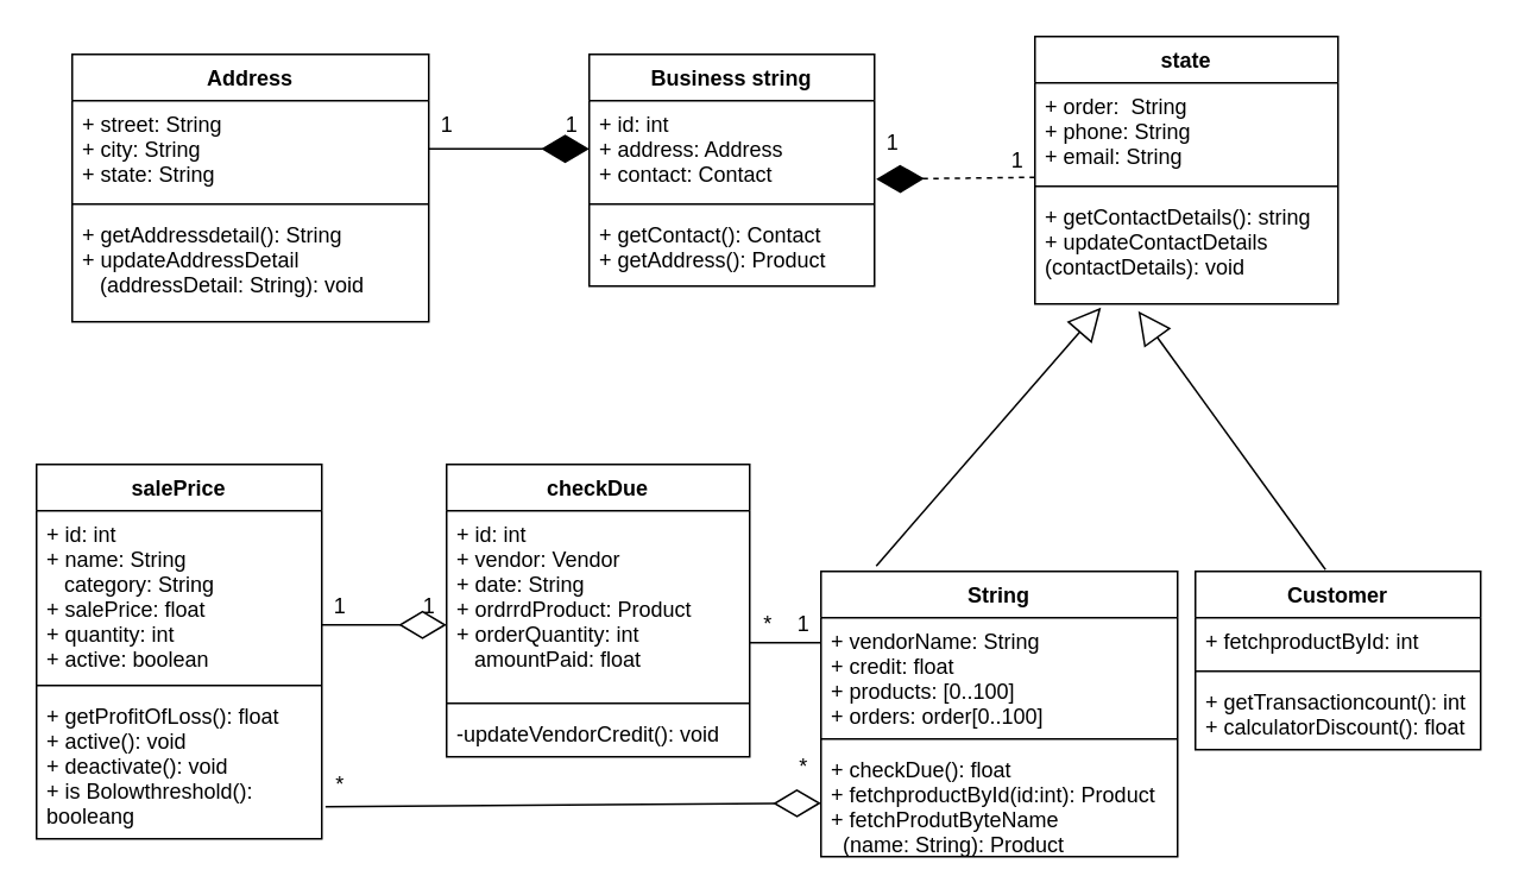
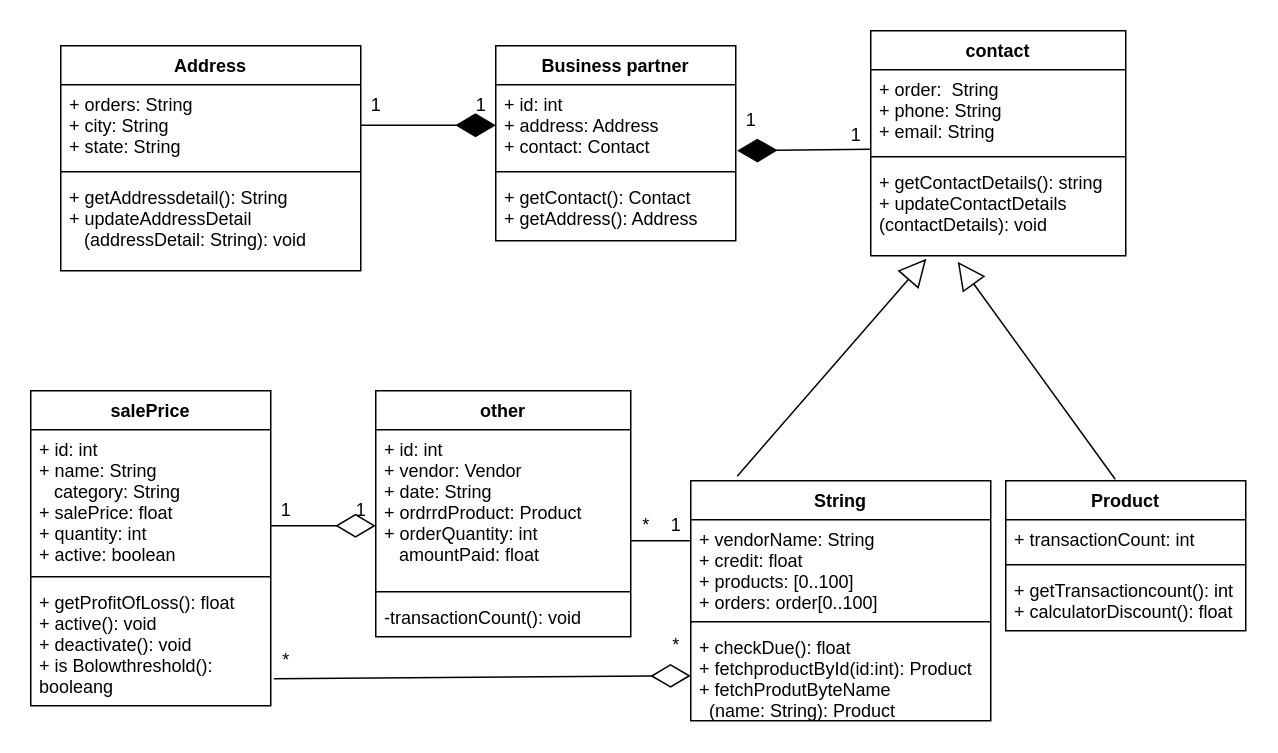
  <mxCell id="0" />
  <mxCell id="1" parent="0" />
  <mxCell id="2" value="Address" style="swimlane;fontStyle=1;align=center;verticalAlign=top;childLayout=stackLayout;horizontal=1;startSize=26;horizontalStack=0;resizeParent=1;resizeParentMax=0;resizeLast=0;collapsible=1;marginBottom=0;" parent="1" vertex="1"><mxGeometry x="40" y="30" width="200" height="150" as="geometry" /></mxCell>
- <mxCell id="3" value="+ street: String&#10;+ city: String&#10;+ state: String" style="text;strokeColor=none;fillColor=none;align=left;verticalAlign=top;spacingLeft=4;spacingRight=4;overflow=hidden;rotatable=0;points=[[0,0.5],[1,0.5]];portConstraint=eastwest;" parent="2" vertex="1"><mxGeometry y="26" width="200" height="54" as="geometry" /></mxCell>
+ <mxCell id="3" value="+ orders: String&#10;+ city: String&#10;+ state: String" style="text;strokeColor=none;fillColor=none;align=left;verticalAlign=top;spacingLeft=4;spacingRight=4;overflow=hidden;rotatable=0;points=[[0,0.5],[1,0.5]];portConstraint=eastwest;" parent="2" vertex="1"><mxGeometry y="26" width="200" height="54" as="geometry" /></mxCell>
  <mxCell id="4" value="" style="line;strokeWidth=1;fillColor=none;align=left;verticalAlign=middle;spacingTop=-1;spacingLeft=3;spacingRight=3;rotatable=0;labelPosition=right;points=[];portConstraint=eastwest;" parent="2" vertex="1"><mxGeometry y="80" width="200" height="8" as="geometry" /></mxCell>
  <mxCell id="5" value="+ getAddressdetail(): String&#10;+ updateAddressDetail&#10;   (addressDetail: String): void" style="text;strokeColor=none;fillColor=none;align=left;verticalAlign=top;spacingLeft=4;spacingRight=4;overflow=hidden;rotatable=0;points=[[0,0.5],[1,0.5]];portConstraint=eastwest;" parent="2" vertex="1"><mxGeometry y="88" width="200" height="62" as="geometry" /></mxCell>
- <mxCell id="6" value="Business string" style="swimlane;fontStyle=1;align=center;verticalAlign=top;childLayout=stackLayout;horizontal=1;startSize=26;horizontalStack=0;resizeParent=1;resizeParentMax=0;resizeLast=0;collapsible=1;marginBottom=0;" parent="1" vertex="1"><mxGeometry x="330" y="30" width="160" height="130" as="geometry" /></mxCell>
+ <mxCell id="6" value="Business partner" style="swimlane;fontStyle=1;align=center;verticalAlign=top;childLayout=stackLayout;horizontal=1;startSize=26;horizontalStack=0;resizeParent=1;resizeParentMax=0;resizeLast=0;collapsible=1;marginBottom=0;" parent="1" vertex="1"><mxGeometry x="330" y="30" width="160" height="130" as="geometry" /></mxCell>
  <mxCell id="7" value="+ id: int &#10;+ address: Address&#10;+ contact: Contact" style="text;strokeColor=none;fillColor=none;align=left;verticalAlign=top;spacingLeft=4;spacingRight=4;overflow=hidden;rotatable=0;points=[[0,0.5],[1,0.5]];portConstraint=eastwest;" parent="6" vertex="1"><mxGeometry y="26" width="160" height="54" as="geometry" /></mxCell>
  <mxCell id="8" value="" style="line;strokeWidth=1;fillColor=none;align=left;verticalAlign=middle;spacingTop=-1;spacingLeft=3;spacingRight=3;rotatable=0;labelPosition=right;points=[];portConstraint=eastwest;" parent="6" vertex="1"><mxGeometry y="80" width="160" height="8" as="geometry" /></mxCell>
- <mxCell id="9" value="+ getContact(): Contact&#10;+ getAddress(): Product" style="text;strokeColor=none;fillColor=none;align=left;verticalAlign=top;spacingLeft=4;spacingRight=4;overflow=hidden;rotatable=0;points=[[0,0.5],[1,0.5]];portConstraint=eastwest;" parent="6" vertex="1"><mxGeometry y="88" width="160" height="42" as="geometry" /></mxCell>
- <mxCell id="10" value="state" style="swimlane;fontStyle=1;align=center;verticalAlign=top;childLayout=stackLayout;horizontal=1;startSize=26;horizontalStack=0;resizeParent=1;resizeParentMax=0;resizeLast=0;collapsible=1;marginBottom=0;" parent="1" vertex="1"><mxGeometry x="580" width="170" height="150" as="geometry" y="20" /></mxCell>
+ <mxCell id="9" value="+ getContact(): Contact&#10;+ getAddress(): Address" style="text;strokeColor=none;fillColor=none;align=left;verticalAlign=top;spacingLeft=4;spacingRight=4;overflow=hidden;rotatable=0;points=[[0,0.5],[1,0.5]];portConstraint=eastwest;" parent="6" vertex="1"><mxGeometry y="88" width="160" height="42" as="geometry" /></mxCell>
+ <mxCell id="10" value="contact" style="swimlane;fontStyle=1;align=center;verticalAlign=top;childLayout=stackLayout;horizontal=1;startSize=26;horizontalStack=0;resizeParent=1;resizeParentMax=0;resizeLast=0;collapsible=1;marginBottom=0;" parent="1" vertex="1"><mxGeometry x="580" width="170" height="150" as="geometry" y="20" /></mxCell>
  <mxCell id="11" value="+ order:  String&#10;+ phone: String&#10;+ email: String" style="text;strokeColor=none;fillColor=none;align=left;verticalAlign=top;spacingLeft=4;spacingRight=4;overflow=hidden;rotatable=0;points=[[0,0.5],[1,0.5]];portConstraint=eastwest;" parent="10" vertex="1"><mxGeometry y="26" width="170" height="54" as="geometry" /></mxCell>
  <mxCell id="12" value="" style="line;strokeWidth=1;fillColor=none;align=left;verticalAlign=middle;spacingTop=-1;spacingLeft=3;spacingRight=3;rotatable=0;labelPosition=right;points=[];portConstraint=eastwest;" parent="10" vertex="1"><mxGeometry y="80" width="170" height="8" as="geometry" /></mxCell>
  <mxCell id="13" value="+ getContactDetails(): string&#10;+ updateContactDetails&#10;(contactDetails): void" style="text;strokeColor=none;fillColor=none;align=left;verticalAlign=top;spacingLeft=4;spacingRight=4;overflow=hidden;rotatable=0;points=[[0,0.5],[1,0.5]];portConstraint=eastwest;" parent="10" vertex="1"><mxGeometry y="88" width="170" height="62" as="geometry" /></mxCell>
  <mxCell id="14" value="salePrice" style="swimlane;fontStyle=1;align=center;verticalAlign=top;childLayout=stackLayout;horizontal=1;startSize=26;horizontalStack=0;resizeParent=1;resizeParentMax=0;resizeLast=0;collapsible=1;marginBottom=0;" parent="1" vertex="1"><mxGeometry x="20" y="260" width="160" height="210" as="geometry" /></mxCell>
  <mxCell id="15" value="+ id: int&#10;+ name: String&#10;   category: String&#10;+ salePrice: float&#10;+ quantity: int&#10;+ active: boolean" style="text;strokeColor=none;fillColor=none;align=left;verticalAlign=top;spacingLeft=4;spacingRight=4;overflow=hidden;rotatable=0;points=[[0,0.5],[1,0.5]];portConstraint=eastwest;" parent="14" vertex="1"><mxGeometry y="26" width="160" height="94" as="geometry" /></mxCell>
  <mxCell id="16" value="" style="line;strokeWidth=1;fillColor=none;align=left;verticalAlign=middle;spacingTop=-1;spacingLeft=3;spacingRight=3;rotatable=0;labelPosition=right;points=[];portConstraint=eastwest;" parent="14" vertex="1"><mxGeometry y="120" width="160" height="8" as="geometry" /></mxCell>
  <mxCell id="17" value="+ getProfitOfLoss(): float&#10;+ active(): void&#10;+ deactivate(): void&#10;+ is Bolowthreshold():&#10;booleang&#10;" style="text;strokeColor=none;fillColor=none;align=left;verticalAlign=top;spacingLeft=4;spacingRight=4;overflow=hidden;rotatable=0;points=[[0,0.5],[1,0.5]];portConstraint=eastwest;" parent="14" vertex="1"><mxGeometry y="128" width="160" height="82" as="geometry" /></mxCell>
- <mxCell id="18" value="Customer" style="swimlane;fontStyle=1;align=center;verticalAlign=top;childLayout=stackLayout;horizontal=1;startSize=26;horizontalStack=0;resizeParent=1;resizeParentMax=0;resizeLast=0;collapsible=1;marginBottom=0;" parent="1" vertex="1"><mxGeometry x="670" y="320" width="160" height="100" as="geometry" /></mxCell>
- <mxCell id="19" value="+ fetchproductById: int" style="text;strokeColor=none;fillColor=none;align=left;verticalAlign=top;spacingLeft=4;spacingRight=4;overflow=hidden;rotatable=0;points=[[0,0.5],[1,0.5]];portConstraint=eastwest;" parent="18" vertex="1"><mxGeometry y="26" width="160" height="26" as="geometry" /></mxCell>
+ <mxCell id="18" value="Product" style="swimlane;fontStyle=1;align=center;verticalAlign=top;childLayout=stackLayout;horizontal=1;startSize=26;horizontalStack=0;resizeParent=1;resizeParentMax=0;resizeLast=0;collapsible=1;marginBottom=0;" parent="1" vertex="1"><mxGeometry x="670" y="320" width="160" height="100" as="geometry" /></mxCell>
+ <mxCell id="19" value="+ transactionCount: int" style="text;strokeColor=none;fillColor=none;align=left;verticalAlign=top;spacingLeft=4;spacingRight=4;overflow=hidden;rotatable=0;points=[[0,0.5],[1,0.5]];portConstraint=eastwest;" parent="18" vertex="1"><mxGeometry y="26" width="160" height="26" as="geometry" /></mxCell>
  <mxCell id="20" value="" style="line;strokeWidth=1;fillColor=none;align=left;verticalAlign=middle;spacingTop=-1;spacingLeft=3;spacingRight=3;rotatable=0;labelPosition=right;points=[];portConstraint=eastwest;" parent="18" vertex="1"><mxGeometry y="52" width="160" height="8" as="geometry" /></mxCell>
  <mxCell id="21" value="+ getTransactioncount(): int&#10;+ calculatorDiscount(): float" style="text;strokeColor=none;fillColor=none;align=left;verticalAlign=top;spacingLeft=4;spacingRight=4;overflow=hidden;rotatable=0;points=[[0,0.5],[1,0.5]];portConstraint=eastwest;" parent="18" vertex="1"><mxGeometry y="60" width="160" height="40" as="geometry" /></mxCell>
- <mxCell id="22" value="checkDue" style="swimlane;fontStyle=1;align=center;verticalAlign=top;childLayout=stackLayout;horizontal=1;startSize=26;horizontalStack=0;resizeParent=1;resizeParentMax=0;resizeLast=0;collapsible=1;marginBottom=0;" parent="1" vertex="1"><mxGeometry x="250" y="260" width="170" height="164" as="geometry" /></mxCell>
+ <mxCell id="22" value="other" style="swimlane;fontStyle=1;align=center;verticalAlign=top;childLayout=stackLayout;horizontal=1;startSize=26;horizontalStack=0;resizeParent=1;resizeParentMax=0;resizeLast=0;collapsible=1;marginBottom=0;" parent="1" vertex="1"><mxGeometry x="250" y="260" width="170" height="164" as="geometry" /></mxCell>
  <mxCell id="23" value="+ id: int&#10;+ vendor: Vendor&#10;+ date: String&#10;+ ordrrdProduct: Product&#10;+ orderQuantity: int&#10;   amountPaid: float" style="text;strokeColor=none;fillColor=none;align=left;verticalAlign=top;spacingLeft=4;spacingRight=4;overflow=hidden;rotatable=0;points=[[0,0.5],[1,0.5]];portConstraint=eastwest;" parent="22" vertex="1"><mxGeometry y="26" width="170" height="104" as="geometry" /></mxCell>
  <mxCell id="24" value="" style="line;strokeWidth=1;fillColor=none;align=left;verticalAlign=middle;spacingTop=-1;spacingLeft=3;spacingRight=3;rotatable=0;labelPosition=right;points=[];portConstraint=eastwest;" parent="22" vertex="1"><mxGeometry y="130" width="170" height="8" as="geometry" /></mxCell>
- <mxCell id="25" value="-updateVendorCredit(): void" style="text;strokeColor=none;fillColor=none;align=left;verticalAlign=top;spacingLeft=4;spacingRight=4;overflow=hidden;rotatable=0;points=[[0,0.5],[1,0.5]];portConstraint=eastwest;" parent="22" vertex="1"><mxGeometry y="138" width="170" height="26" as="geometry" /></mxCell>
+ <mxCell id="25" value="-transactionCount(): void" style="text;strokeColor=none;fillColor=none;align=left;verticalAlign=top;spacingLeft=4;spacingRight=4;overflow=hidden;rotatable=0;points=[[0,0.5],[1,0.5]];portConstraint=eastwest;" parent="22" vertex="1"><mxGeometry y="138" width="170" height="26" as="geometry" /></mxCell>
  <mxCell id="26" value="String" style="swimlane;fontStyle=1;align=center;verticalAlign=top;childLayout=stackLayout;horizontal=1;startSize=26;horizontalStack=0;resizeParent=1;resizeParentMax=0;resizeLast=0;collapsible=1;marginBottom=0;" parent="1" vertex="1"><mxGeometry x="460" y="320" width="200" height="160" as="geometry" /></mxCell>
  <mxCell id="27" value="+ vendorName: String&#10;+ credit: float&#10;+ products: [0..100]&#10;+ orders: order[0..100]" style="text;strokeColor=none;fillColor=none;align=left;verticalAlign=top;spacingLeft=4;spacingRight=4;overflow=hidden;rotatable=0;points=[[0,0.5],[1,0.5]];portConstraint=eastwest;" parent="26" vertex="1"><mxGeometry y="26" width="200" height="64" as="geometry" /></mxCell>
  <mxCell id="28" value="" style="line;strokeWidth=1;fillColor=none;align=left;verticalAlign=middle;spacingTop=-1;spacingLeft=3;spacingRight=3;rotatable=0;labelPosition=right;points=[];portConstraint=eastwest;" parent="26" vertex="1"><mxGeometry y="90" width="200" height="8" as="geometry" /></mxCell>
  <mxCell id="29" value="+ checkDue(): float&#10;+ fetchproductById(id:int): Product&#10;+ fetchProdutByteName&#10;  (name: String): Product" style="text;strokeColor=none;fillColor=none;align=left;verticalAlign=top;spacingLeft=4;spacingRight=4;overflow=hidden;rotatable=0;points=[[0,0.5],[1,0.5]];portConstraint=eastwest;" parent="26" vertex="1"><mxGeometry y="98" width="200" height="62" as="geometry" /></mxCell>
  <mxCell id="30" value="" style="endArrow=diamondThin;endFill=0;endSize=24;html=1;exitX=1.013;exitY=0.78;exitDx=0;exitDy=0;exitPerimeter=0;entryX=0;entryY=0.516;entryDx=0;entryDy=0;entryPerimeter=0;" parent="1" source="17" target="29" edge="1"><mxGeometry width="160" relative="1" as="geometry"><mxPoint x="280" y="450" as="sourcePoint" /><mxPoint x="440" y="450" as="targetPoint" /></mxGeometry></mxCell>
  <mxCell id="31" value="" style="endArrow=diamondThin;endFill=0;endSize=24;html=1;" parent="1" edge="1"><mxGeometry width="160" relative="1" as="geometry"><mxPoint x="180" y="350" as="sourcePoint" /><mxPoint x="250" y="350" as="targetPoint" /></mxGeometry></mxCell>
  <mxCell id="32" value="" style="endArrow=none;html=1;" parent="1" edge="1"><mxGeometry width="50" height="50" relative="1" as="geometry"><mxPoint x="420" y="360" as="sourcePoint" /><mxPoint x="460" y="360" as="targetPoint" /></mxGeometry></mxCell>
  <mxCell id="33" value="" style="endArrow=block;endSize=16;endFill=0;html=1;entryX=0.218;entryY=1.032;entryDx=0;entryDy=0;entryPerimeter=0;exitX=0.155;exitY=-0.019;exitDx=0;exitDy=0;exitPerimeter=0;" parent="1" source="26" target="13" edge="1"><mxGeometry x="0.125" y="30" width="160" relative="1" as="geometry"><mxPoint x="490" y="310" as="sourcePoint" /><mxPoint x="600" y="210" as="targetPoint" /><mxPoint as="offset" /></mxGeometry></mxCell>
  <mxCell id="34" value="" style="endArrow=block;endSize=16;endFill=0;html=1;exitX=0.456;exitY=-0.01;exitDx=0;exitDy=0;exitPerimeter=0;entryX=0.341;entryY=1.065;entryDx=0;entryDy=0;entryPerimeter=0;" parent="1" source="18" target="13" edge="1"><mxGeometry x="0.125" y="30" width="160" relative="1" as="geometry"><mxPoint x="690" y="240" as="sourcePoint" /><mxPoint x="690" y="170" as="targetPoint" /><mxPoint as="offset" /></mxGeometry></mxCell>
  <mxCell id="35" value="*" style="text;html=1;align=center;verticalAlign=middle;resizable=0;points=[];autosize=1;strokeColor=none;" parent="1" vertex="1"><mxGeometry x="180" y="430" width="20" height="20" as="geometry" /></mxCell>
  <mxCell id="36" value="*" style="text;html=1;align=center;verticalAlign=middle;resizable=0;points=[];autosize=1;strokeColor=none;" parent="1" vertex="1"><mxGeometry x="440" y="420" width="20" height="20" as="geometry" /></mxCell>
  <mxCell id="37" value="1" style="text;html=1;align=center;verticalAlign=middle;resizable=0;points=[];autosize=1;strokeColor=none;" parent="1" vertex="1"><mxGeometry x="180" y="330" width="20" height="20" as="geometry" /></mxCell>
  <mxCell id="38" value="1" style="text;html=1;align=center;verticalAlign=middle;resizable=0;points=[];autosize=1;strokeColor=none;" parent="1" vertex="1"><mxGeometry x="230" y="330" width="20" height="20" as="geometry" /></mxCell>
  <mxCell id="39" value="*" style="text;html=1;align=center;verticalAlign=middle;resizable=0;points=[];autosize=1;strokeColor=none;" parent="1" vertex="1"><mxGeometry x="420" y="340" width="20" height="20" as="geometry" /></mxCell>
  <mxCell id="40" value="1" style="text;html=1;align=center;verticalAlign=middle;resizable=0;points=[];autosize=1;strokeColor=none;" parent="1" vertex="1"><mxGeometry x="440" y="340" width="20" height="20" as="geometry" /></mxCell>
- <mxCell id="41" value="" style="endArrow=diamondThin;endFill=1;endSize=24;html=1;exitX=0;exitY=0.981;exitDx=0;exitDy=0;entryX=1.006;entryY=0.815;entryDx=0;entryDy=0;entryPerimeter=0;exitPerimeter=0;dashed=1;" parent="1" source="11" target="7" edge="1"><mxGeometry width="160" relative="1" as="geometry"><mxPoint x="350" y="200" as="sourcePoint" /><mxPoint x="490" y="90" as="targetPoint" /></mxGeometry></mxCell>
+ <mxCell id="41" value="" style="endArrow=diamondThin;endFill=1;endSize=24;html=1;exitX=0;exitY=0.981;exitDx=0;exitDy=0;entryX=1.006;entryY=0.815;entryDx=0;entryDy=0;entryPerimeter=0;exitPerimeter=0;" parent="1" source="11" target="7" edge="1"><mxGeometry width="160" relative="1" as="geometry"><mxPoint x="350" y="200" as="sourcePoint" /><mxPoint x="490" y="90" as="targetPoint" /></mxGeometry></mxCell>
  <mxCell id="42" value="" style="endArrow=diamondThin;endFill=1;endSize=24;html=1;exitX=1;exitY=0.5;exitDx=0;exitDy=0;" parent="1" source="3" edge="1"><mxGeometry width="160" relative="1" as="geometry"><mxPoint x="280" y="180" as="sourcePoint" /><mxPoint x="330" y="83" as="targetPoint" /><Array as="points"><mxPoint x="330" y="83" /></Array></mxGeometry></mxCell>
  <mxCell id="43" value="1" style="text;html=1;align=center;verticalAlign=middle;resizable=0;points=[];autosize=1;strokeColor=none;" parent="1" vertex="1"><mxGeometry x="310" y="60" width="20" height="20" as="geometry" /></mxCell>
  <mxCell id="44" value="1" style="text;html=1;align=center;verticalAlign=middle;resizable=0;points=[];autosize=1;strokeColor=none;" parent="1" vertex="1"><mxGeometry x="240" y="60" width="20" height="20" as="geometry" /></mxCell>
  <mxCell id="45" value="1" style="text;html=1;align=center;verticalAlign=middle;resizable=0;points=[];autosize=1;strokeColor=none;" parent="1" vertex="1"><mxGeometry x="490" y="70" width="20" height="20" as="geometry" /></mxCell>
  <mxCell id="46" value="1" style="text;html=1;align=center;verticalAlign=middle;resizable=0;points=[];autosize=1;strokeColor=none;" parent="1" vertex="1"><mxGeometry x="560" y="80" width="20" height="20" as="geometry" /></mxCell>
